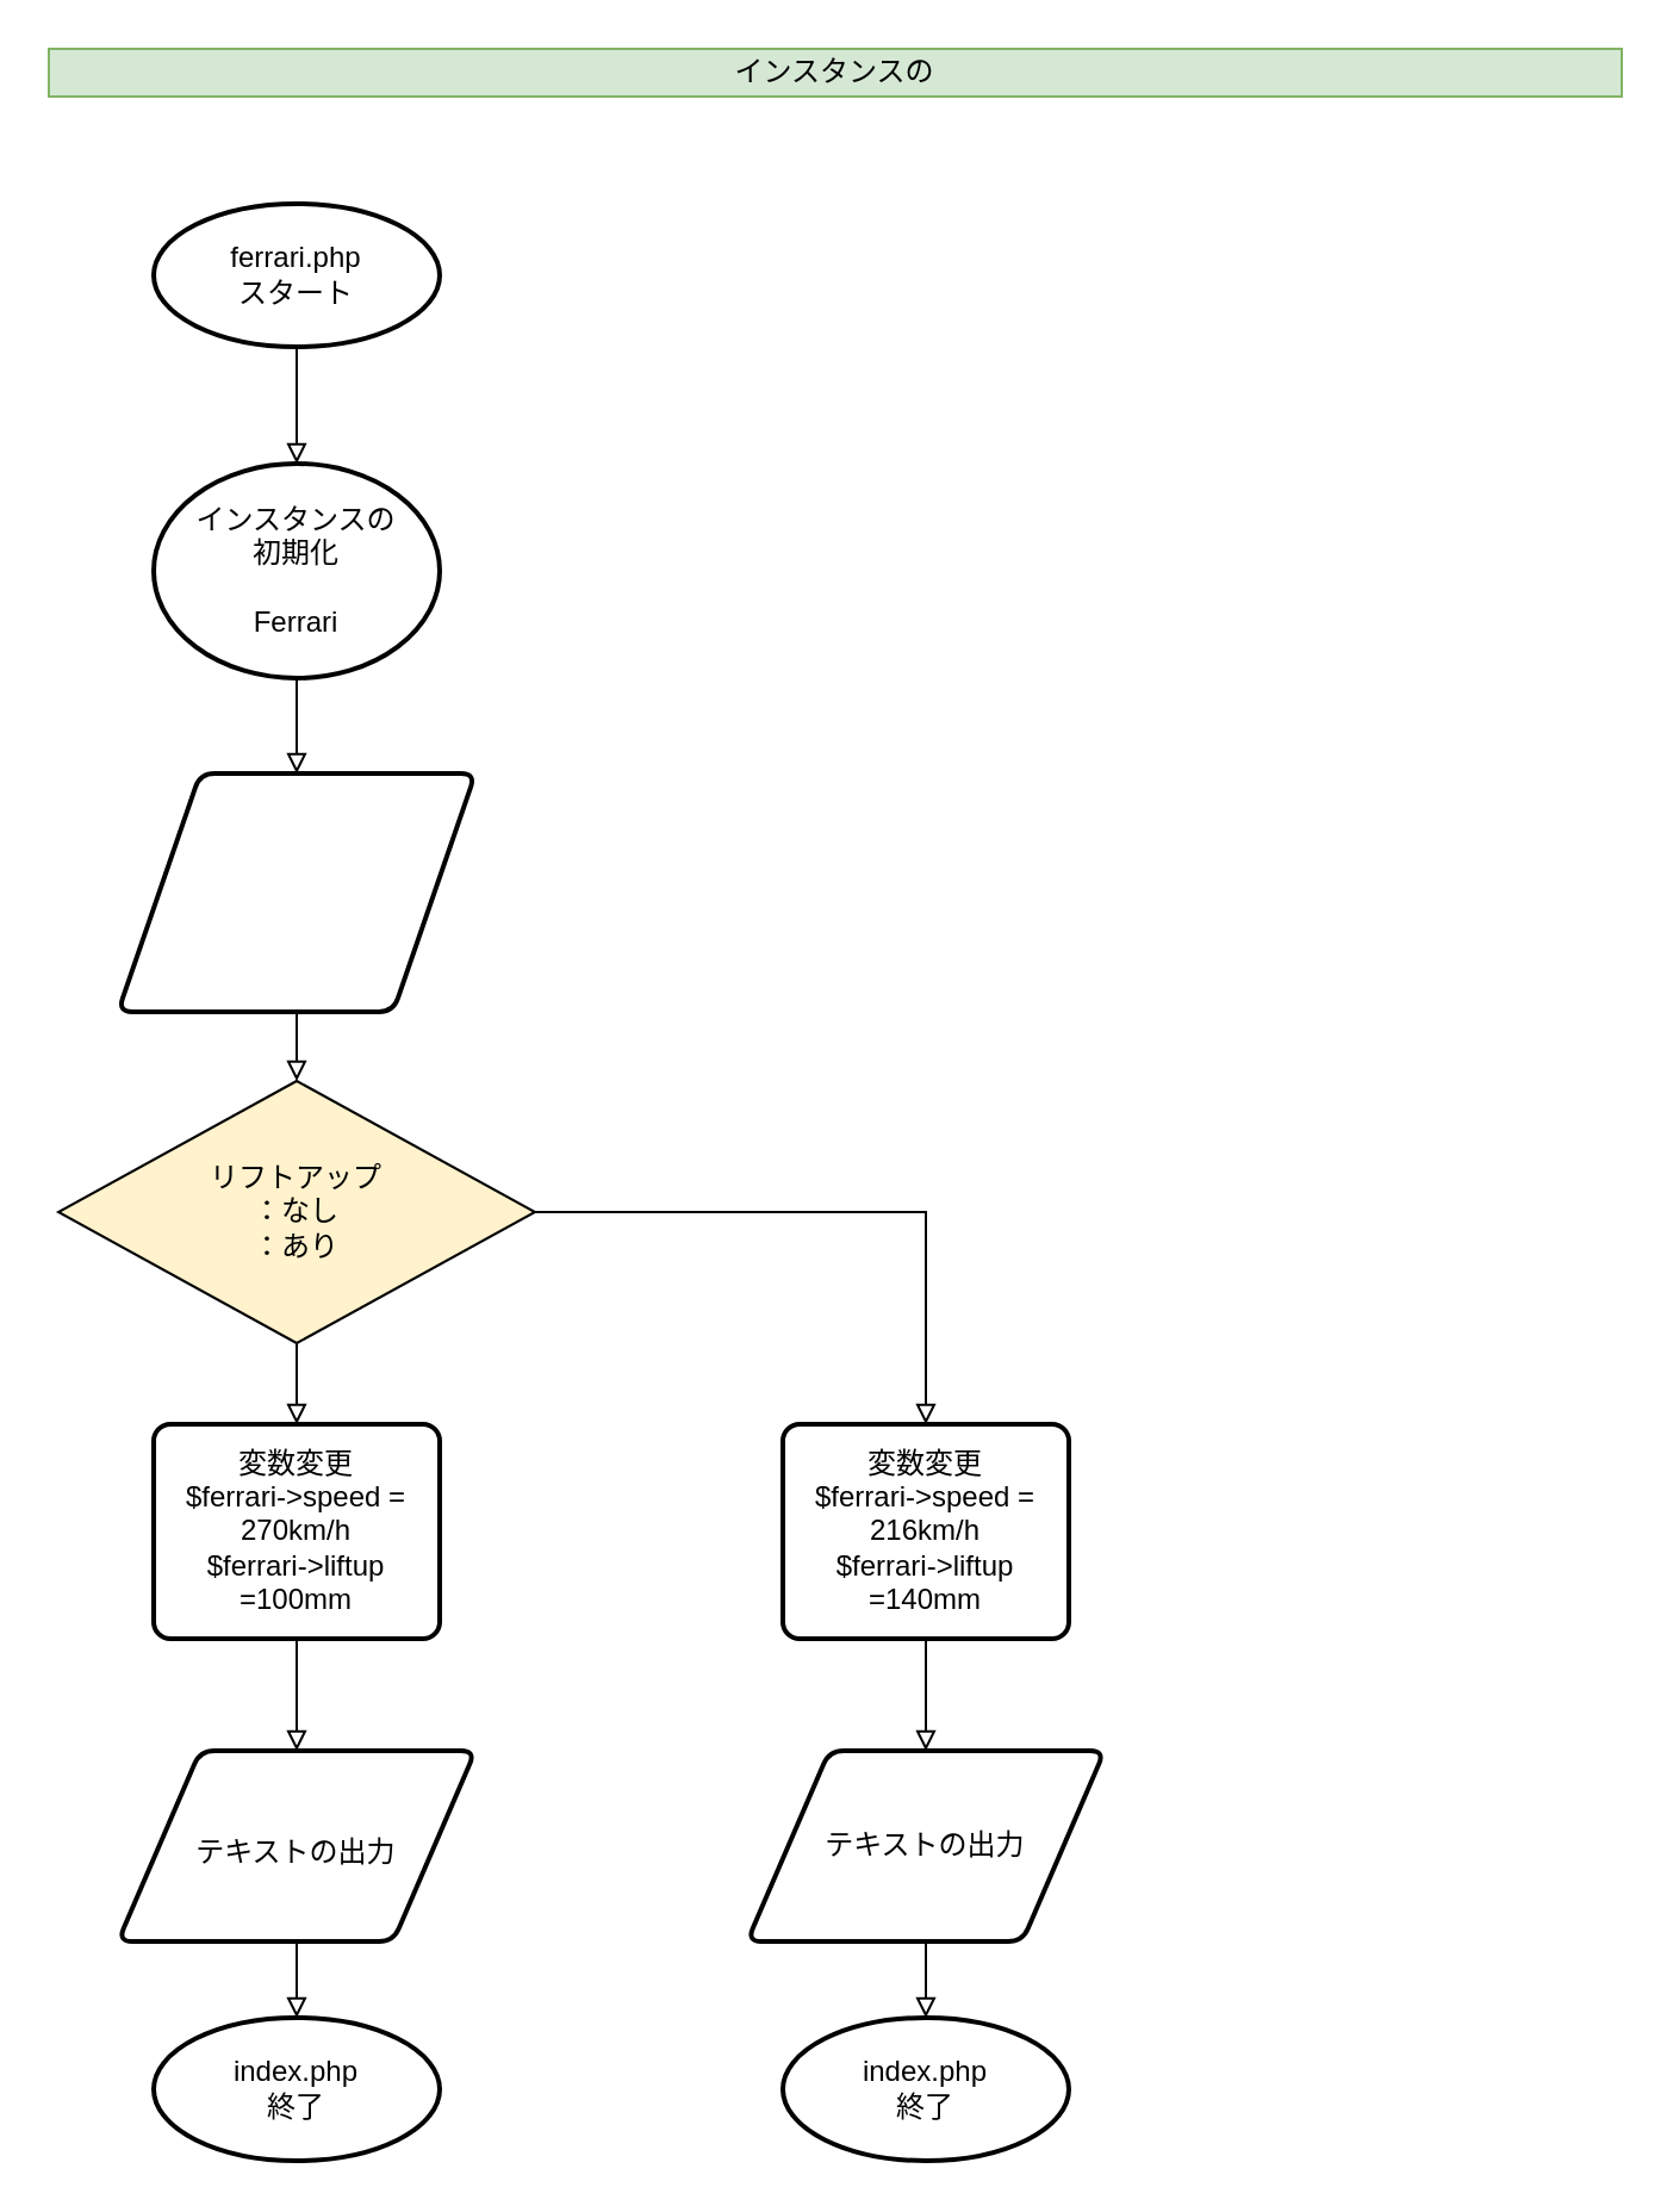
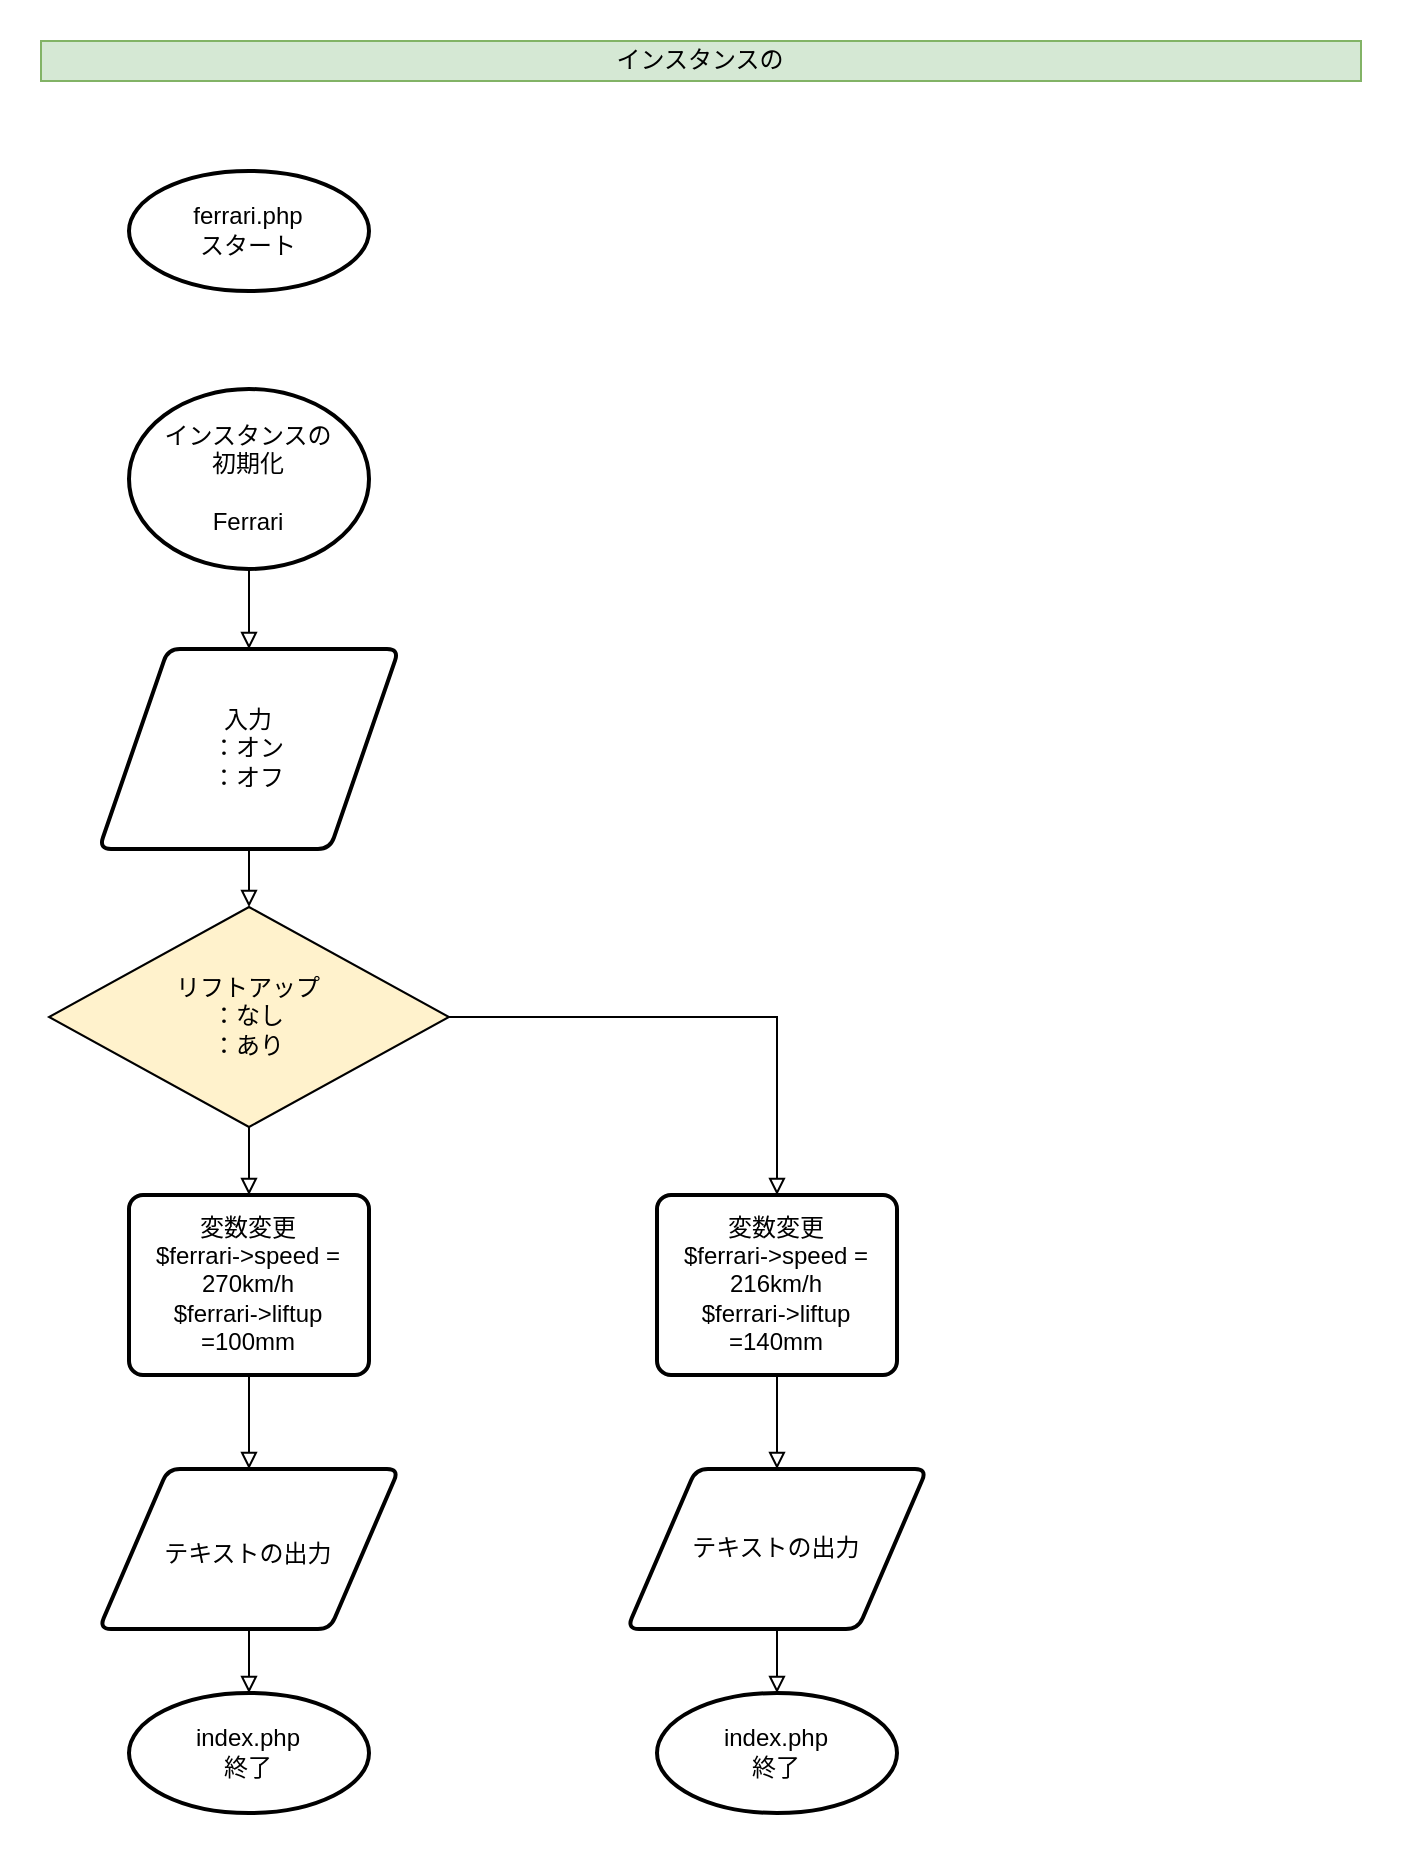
  <mxCell id="0" />
  <mxCell id="1" parent="0" />
- <mxCell id="2" style="edgeStyle=orthogonalEdgeStyle;rounded=0;orthogonalLoop=1;jettySize=auto;html=1;exitX=0.5;exitY=1;exitDx=0;exitDy=0;exitPerimeter=0;entryX=0.5;entryY=0;entryDx=0;entryDy=0;endArrow=block;endFill=0;" parent="1" source="3" target="5" edge="1"><mxGeometry relative="1" as="geometry" /></mxCell>
  <mxCell id="3" value="ferrari.php&lt;br&gt;スタート" style="strokeWidth=2;html=1;shape=mxgraph.flowchart.start_1;whiteSpace=wrap;" parent="1" vertex="1"><mxGeometry x="64" y="85" width="120" height="60" as="geometry" /></mxCell>
  <mxCell id="4" style="edgeStyle=orthogonalEdgeStyle;rounded=0;orthogonalLoop=1;jettySize=auto;html=1;exitX=0.5;exitY=1;exitDx=0;exitDy=0;endArrow=block;endFill=0;" parent="1" source="5" edge="1"><mxGeometry relative="1" as="geometry"><mxPoint x="124" y="324" as="targetPoint" /></mxGeometry></mxCell>
  <mxCell id="5" value="インスタンスの&lt;br&gt;初期化&lt;br&gt;&lt;br&gt;Ferrari" style="ellipse;whiteSpace=wrap;html=1;absoluteArcSize=1;arcSize=14;strokeWidth=2;" parent="1" vertex="1"><mxGeometry x="64" y="194" width="120" height="90" as="geometry" /></mxCell>
  <mxCell id="6" value="" style="verticalLabelPosition=bottom;verticalAlign=top;html=1;strokeWidth=2;shape=parallelogram;perimeter=parallelogramPerimeter;whiteSpace=wrap;rounded=1;arcSize=12;size=0.23;" parent="1" vertex="1"><mxGeometry x="49" y="734" width="150" height="80" as="geometry" /></mxCell>
  <mxCell id="7" style="edgeStyle=orthogonalEdgeStyle;rounded=0;orthogonalLoop=1;jettySize=auto;html=1;exitX=0.5;exitY=1;exitDx=0;exitDy=0;endArrow=block;endFill=0;" parent="1" source="6" target="9" edge="1"><mxGeometry relative="1" as="geometry"><mxPoint x="124" y="805" as="sourcePoint" /></mxGeometry></mxCell>
  <mxCell id="8" value="テキストの出力" style="text;html=1;strokeColor=none;fillColor=none;align=center;verticalAlign=middle;whiteSpace=wrap;rounded=0;" parent="1" vertex="1"><mxGeometry x="79" y="764" width="90" height="26" as="geometry" /></mxCell>
  <mxCell id="9" value="index.php&lt;br&gt;終了" style="strokeWidth=2;html=1;shape=mxgraph.flowchart.start_1;whiteSpace=wrap;" parent="1" vertex="1"><mxGeometry x="64" y="846" width="120" height="60" as="geometry" /></mxCell>
  <mxCell id="10" value="インスタンスの" style="text;html=1;strokeColor=#82b366;fillColor=#d5e8d4;align=center;verticalAlign=middle;whiteSpace=wrap;rounded=0;" parent="1" vertex="1"><mxGeometry x="20" y="20" width="660" height="20" as="geometry" /></mxCell>
  <mxCell id="11" style="edgeStyle=orthogonalEdgeStyle;rounded=0;orthogonalLoop=1;jettySize=auto;html=1;exitX=0.5;exitY=1;exitDx=0;exitDy=0;endArrow=block;endFill=0;" edge="1" parent="1" source="13" target="22"><mxGeometry relative="1" as="geometry" /></mxCell>
  <mxCell id="12" style="edgeStyle=orthogonalEdgeStyle;rounded=0;orthogonalLoop=1;jettySize=auto;html=1;exitX=1;exitY=0.5;exitDx=0;exitDy=0;entryX=0.5;entryY=0;entryDx=0;entryDy=0;endArrow=block;endFill=0;" edge="1" parent="1" source="13" target="24"><mxGeometry relative="1" as="geometry" /></mxCell>
  <mxCell id="13" value="リフトアップ&lt;br&gt;：なし&lt;br&gt;：あり" style="rhombus;whiteSpace=wrap;html=1;fillColor=#fff2cc;" parent="1" vertex="1"><mxGeometry x="24" y="453" width="200" height="110" as="geometry" /></mxCell>
  <mxCell id="14" style="edgeStyle=orthogonalEdgeStyle;rounded=0;orthogonalLoop=1;jettySize=auto;html=1;exitX=0.5;exitY=1;exitDx=0;exitDy=0;entryX=0.5;entryY=0;entryDx=0;entryDy=0;entryPerimeter=0;endArrow=block;endFill=0;" parent="1" source="15" target="17" edge="1"><mxGeometry relative="1" as="geometry" /></mxCell>
  <mxCell id="15" value="" style="verticalLabelPosition=bottom;verticalAlign=top;html=1;strokeWidth=2;shape=parallelogram;perimeter=parallelogramPerimeter;whiteSpace=wrap;rounded=1;arcSize=12;size=0.23;" parent="1" vertex="1"><mxGeometry x="313" y="734" width="150" height="80" as="geometry" /></mxCell>
  <mxCell id="16" value="テキストの出力&lt;br&gt;" style="text;html=1;strokeColor=none;fillColor=none;align=center;verticalAlign=middle;whiteSpace=wrap;rounded=0;" parent="1" vertex="1"><mxGeometry x="343" y="761" width="90" height="26" as="geometry" /></mxCell>
  <mxCell id="17" value="index.php&lt;br&gt;終了" style="strokeWidth=2;html=1;shape=mxgraph.flowchart.start_1;whiteSpace=wrap;" parent="1" vertex="1"><mxGeometry x="328" y="846" width="120" height="60" as="geometry" /></mxCell>
  <mxCell id="18" style="edgeStyle=orthogonalEdgeStyle;rounded=0;orthogonalLoop=1;jettySize=auto;html=1;exitX=0.5;exitY=1;exitDx=0;exitDy=0;entryX=0.5;entryY=0;entryDx=0;entryDy=0;endArrow=block;endFill=0;" edge="1" parent="1" source="19" target="13"><mxGeometry relative="1" as="geometry" /></mxCell>
  <mxCell id="19" value="" style="verticalLabelPosition=bottom;verticalAlign=top;html=1;strokeWidth=2;shape=parallelogram;perimeter=parallelogramPerimeter;whiteSpace=wrap;rounded=1;arcSize=12;size=0.23;" vertex="1" parent="1"><mxGeometry x="49" y="324" width="150" height="100" as="geometry" /></mxCell>
+ <mxCell id="20" value="入力&lt;br&gt;：オン&lt;br&gt;：オフ" style="text;html=1;strokeColor=none;fillColor=none;align=center;verticalAlign=middle;whiteSpace=wrap;rounded=0;" vertex="1" parent="1"><mxGeometry x="79" y="361" width="90" height="26" as="geometry" /></mxCell>
  <mxCell id="21" style="edgeStyle=orthogonalEdgeStyle;rounded=0;orthogonalLoop=1;jettySize=auto;html=1;exitX=0.5;exitY=1;exitDx=0;exitDy=0;entryX=0.5;entryY=0;entryDx=0;entryDy=0;endArrow=block;endFill=0;" edge="1" parent="1" source="22" target="6"><mxGeometry relative="1" as="geometry" /></mxCell>
  <mxCell id="22" value="変数変更&lt;br&gt;$ferrari-&amp;gt;speed = 270km/h&lt;br&gt;$ferrari-&amp;gt;liftup&lt;br&gt;=100mm" style="rounded=1;whiteSpace=wrap;html=1;absoluteArcSize=1;arcSize=14;strokeWidth=2;" vertex="1" parent="1"><mxGeometry x="64" y="597" width="120" height="90" as="geometry" /></mxCell>
  <mxCell id="23" style="edgeStyle=orthogonalEdgeStyle;rounded=0;orthogonalLoop=1;jettySize=auto;html=1;exitX=0.5;exitY=1;exitDx=0;exitDy=0;entryX=0.5;entryY=0;entryDx=0;entryDy=0;endArrow=block;endFill=0;" edge="1" parent="1" source="24" target="15"><mxGeometry relative="1" as="geometry" /></mxCell>
  <mxCell id="24" value="変数変更&lt;br&gt;$ferrari-&amp;gt;speed = 216km/h&lt;br&gt;$ferrari-&amp;gt;liftup&lt;br&gt;=140mm" style="rounded=1;whiteSpace=wrap;html=1;absoluteArcSize=1;arcSize=14;strokeWidth=2;" vertex="1" parent="1"><mxGeometry x="328" y="597" width="120" height="90" as="geometry" /></mxCell>
